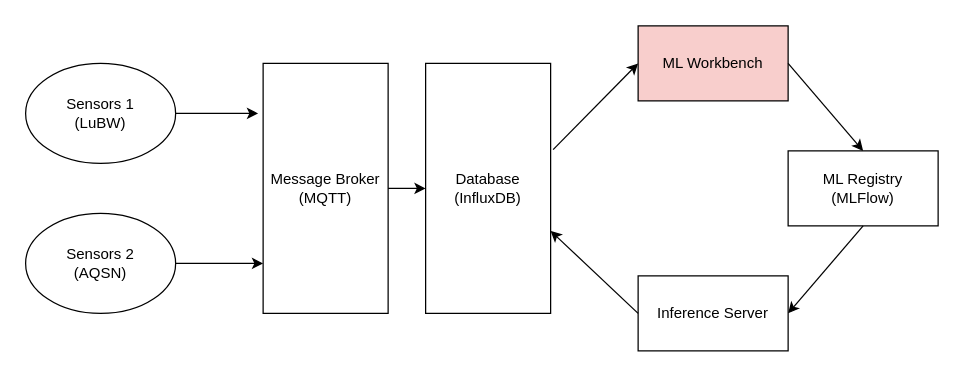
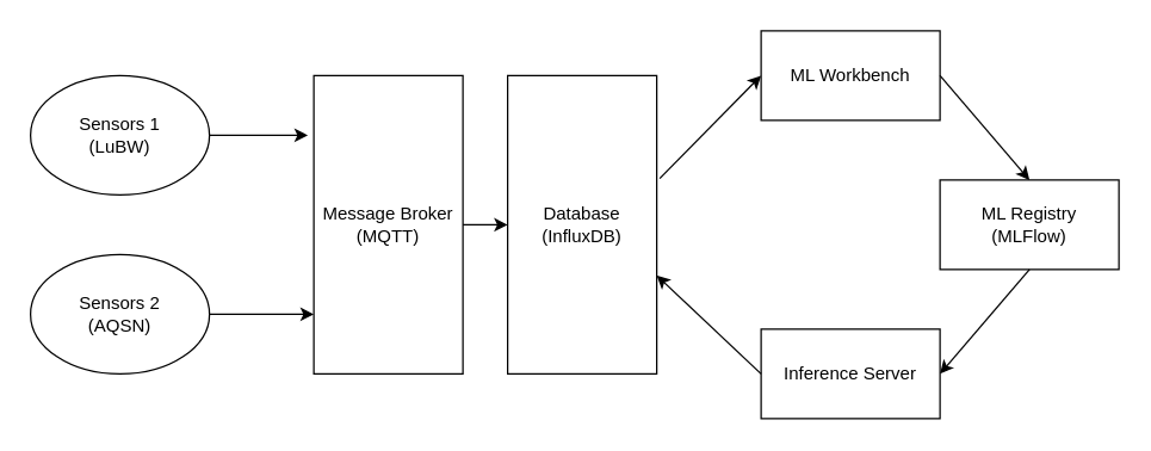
  <mxCell id="0" />
  <mxCell id="1" parent="0" />
  <mxCell id="2" value="Message Broker&lt;br&gt;(MQTT)" style="rounded=0;whiteSpace=wrap;html=1;" vertex="1" parent="1"><mxGeometry x="210" y="50" width="100" height="200" as="geometry" /></mxCell>
  <mxCell id="3" value="Database&lt;br&gt;(InfluxDB)" style="rounded=0;whiteSpace=wrap;html=1;" vertex="1" parent="1"><mxGeometry x="340" y="50" width="100" height="200" as="geometry" /></mxCell>
  <mxCell id="4" value="Sensors 1&lt;br&gt;(LuBW)" style="ellipse;whiteSpace=wrap;html=1;" vertex="1" parent="1"><mxGeometry x="20" y="50" width="120" height="80" as="geometry" /></mxCell>
  <mxCell id="5" value="Sensors 2&lt;br&gt;(AQSN)" style="ellipse;whiteSpace=wrap;html=1;" vertex="1" parent="1"><mxGeometry x="20" y="170" width="120" height="80" as="geometry" /></mxCell>
  <mxCell id="6" value="ML Registry&lt;br&gt;(MLFlow)" style="rounded=0;whiteSpace=wrap;html=1;" vertex="1" parent="1"><mxGeometry x="630" y="120" width="120" height="60" as="geometry" /></mxCell>
  <mxCell id="7" value="Inference Server" style="rounded=0;whiteSpace=wrap;html=1;" vertex="1" parent="1"><mxGeometry x="510" y="220" width="120" height="60" as="geometry" /></mxCell>
- <mxCell id="8" value="ML Workbench" style="rounded=0;whiteSpace=wrap;html=1;fillColor=#f8cecc;" vertex="1" parent="1"><mxGeometry x="510" y="20" width="120" height="60" as="geometry" /></mxCell>
+ <mxCell id="8" value="ML Workbench" style="rounded=0;whiteSpace=wrap;html=1;" vertex="1" parent="1"><mxGeometry x="510" y="20" width="120" height="60" as="geometry" /></mxCell>
  <mxCell id="9" value="" style="endArrow=classic;html=1;rounded=0;exitX=1;exitY=0.5;exitDx=0;exitDy=0;entryX=-0.04;entryY=0.2;entryDx=0;entryDy=0;entryPerimeter=0;" edge="1" parent="1" source="4" target="2"><mxGeometry width="50" height="50" relative="1" as="geometry"><mxPoint x="390" y="290" as="sourcePoint" /><mxPoint x="440" y="240" as="targetPoint" /></mxGeometry></mxCell>
  <mxCell id="10" value="" style="endArrow=classic;html=1;rounded=0;exitX=1;exitY=0.5;exitDx=0;exitDy=0;entryX=0;entryY=0.8;entryDx=0;entryDy=0;entryPerimeter=0;" edge="1" parent="1" source="5" target="2"><mxGeometry width="50" height="50" relative="1" as="geometry"><mxPoint x="150" y="100" as="sourcePoint" /><mxPoint x="216" y="100" as="targetPoint" /></mxGeometry></mxCell>
  <mxCell id="11" value="" style="endArrow=classic;html=1;rounded=0;exitX=1;exitY=0.5;exitDx=0;exitDy=0;" edge="1" parent="1" source="2" target="3"><mxGeometry width="50" height="50" relative="1" as="geometry"><mxPoint x="390" y="290" as="sourcePoint" /><mxPoint x="440" y="240" as="targetPoint" /></mxGeometry></mxCell>
  <mxCell id="12" value="" style="endArrow=classic;html=1;rounded=0;exitX=1.02;exitY=0.345;exitDx=0;exitDy=0;exitPerimeter=0;entryX=0;entryY=0.5;entryDx=0;entryDy=0;" edge="1" parent="1" source="3" target="8"><mxGeometry width="50" height="50" relative="1" as="geometry"><mxPoint x="500" y="330" as="sourcePoint" /><mxPoint x="550" y="280" as="targetPoint" /></mxGeometry></mxCell>
  <mxCell id="13" value="" style="endArrow=classic;html=1;rounded=0;exitX=1;exitY=0.5;exitDx=0;exitDy=0;entryX=0.5;entryY=0;entryDx=0;entryDy=0;" edge="1" parent="1" source="8" target="6"><mxGeometry width="50" height="50" relative="1" as="geometry"><mxPoint x="500" y="330" as="sourcePoint" /><mxPoint x="550" y="280" as="targetPoint" /></mxGeometry></mxCell>
  <mxCell id="14" value="" style="endArrow=classic;html=1;rounded=0;exitX=0.5;exitY=1;exitDx=0;exitDy=0;entryX=1;entryY=0.5;entryDx=0;entryDy=0;" edge="1" parent="1" source="6" target="7"><mxGeometry width="50" height="50" relative="1" as="geometry"><mxPoint x="500" y="330" as="sourcePoint" /><mxPoint x="550" y="280" as="targetPoint" /></mxGeometry></mxCell>
  <mxCell id="15" value="" style="endArrow=classic;html=1;rounded=0;entryX=1;entryY=0.67;entryDx=0;entryDy=0;entryPerimeter=0;exitX=0;exitY=0.5;exitDx=0;exitDy=0;" edge="1" parent="1" source="7" target="3"><mxGeometry width="50" height="50" relative="1" as="geometry"><mxPoint x="500" y="330" as="sourcePoint" /><mxPoint x="550" y="280" as="targetPoint" /></mxGeometry></mxCell>
